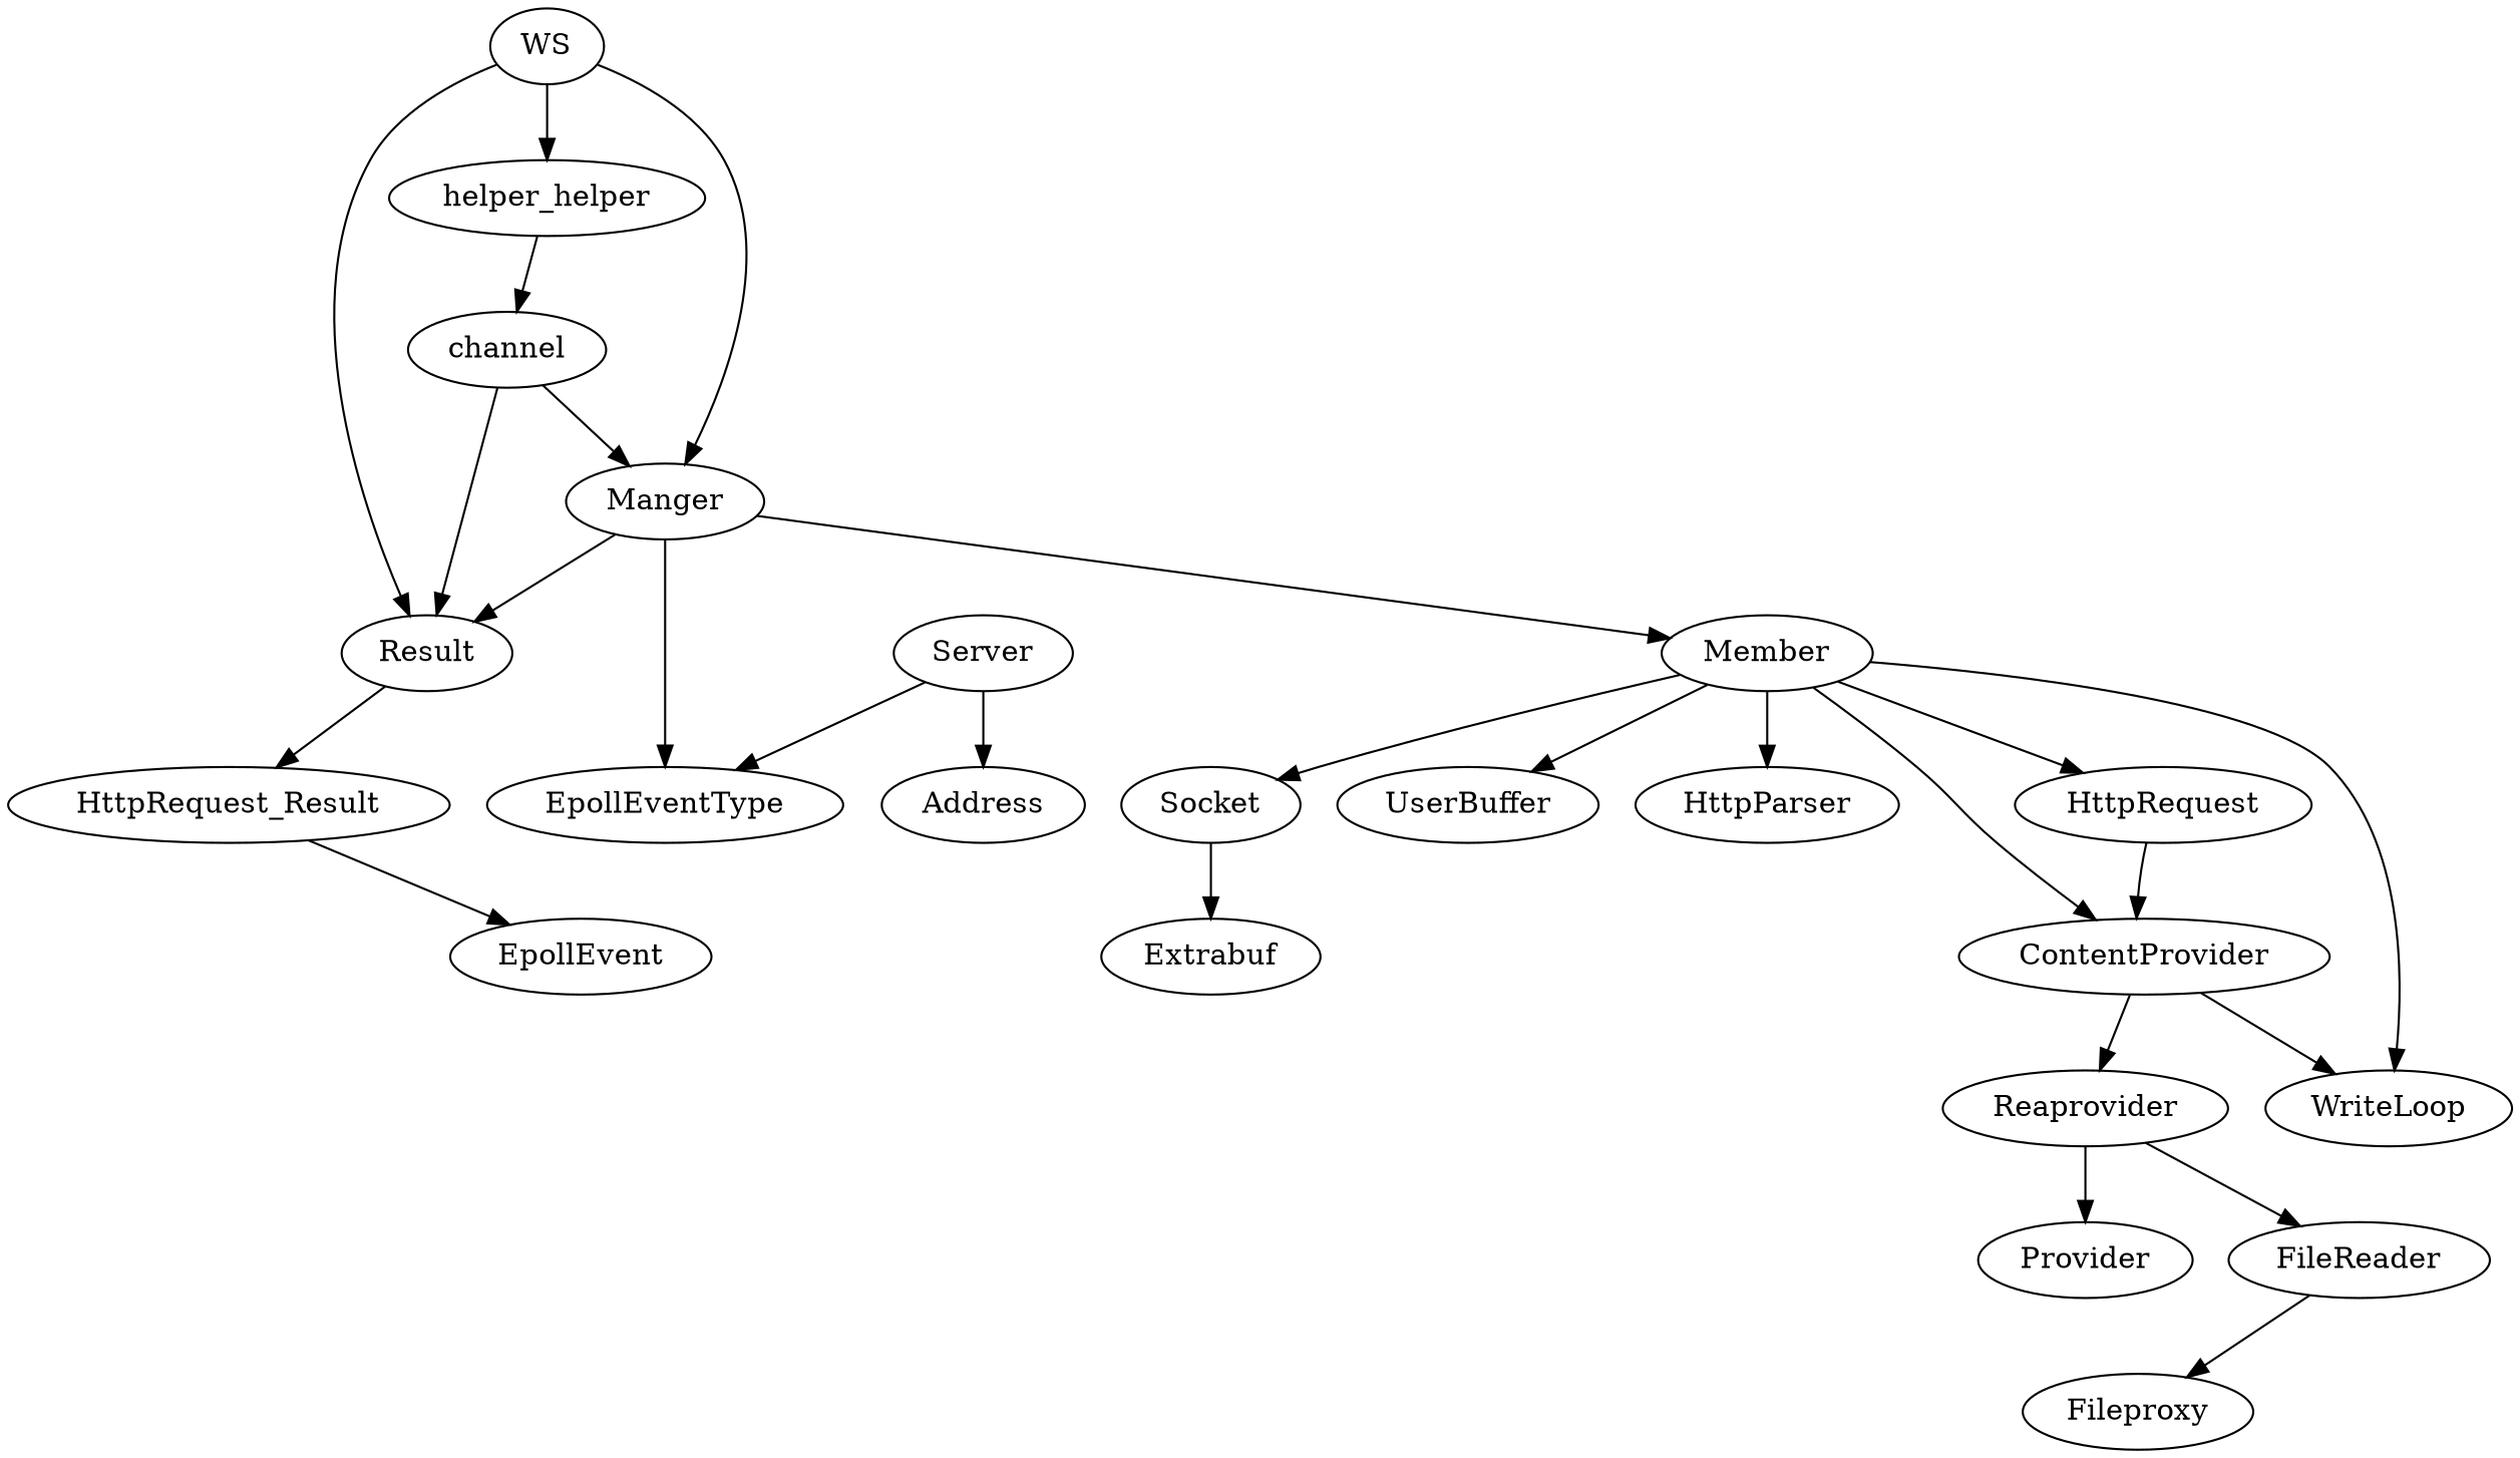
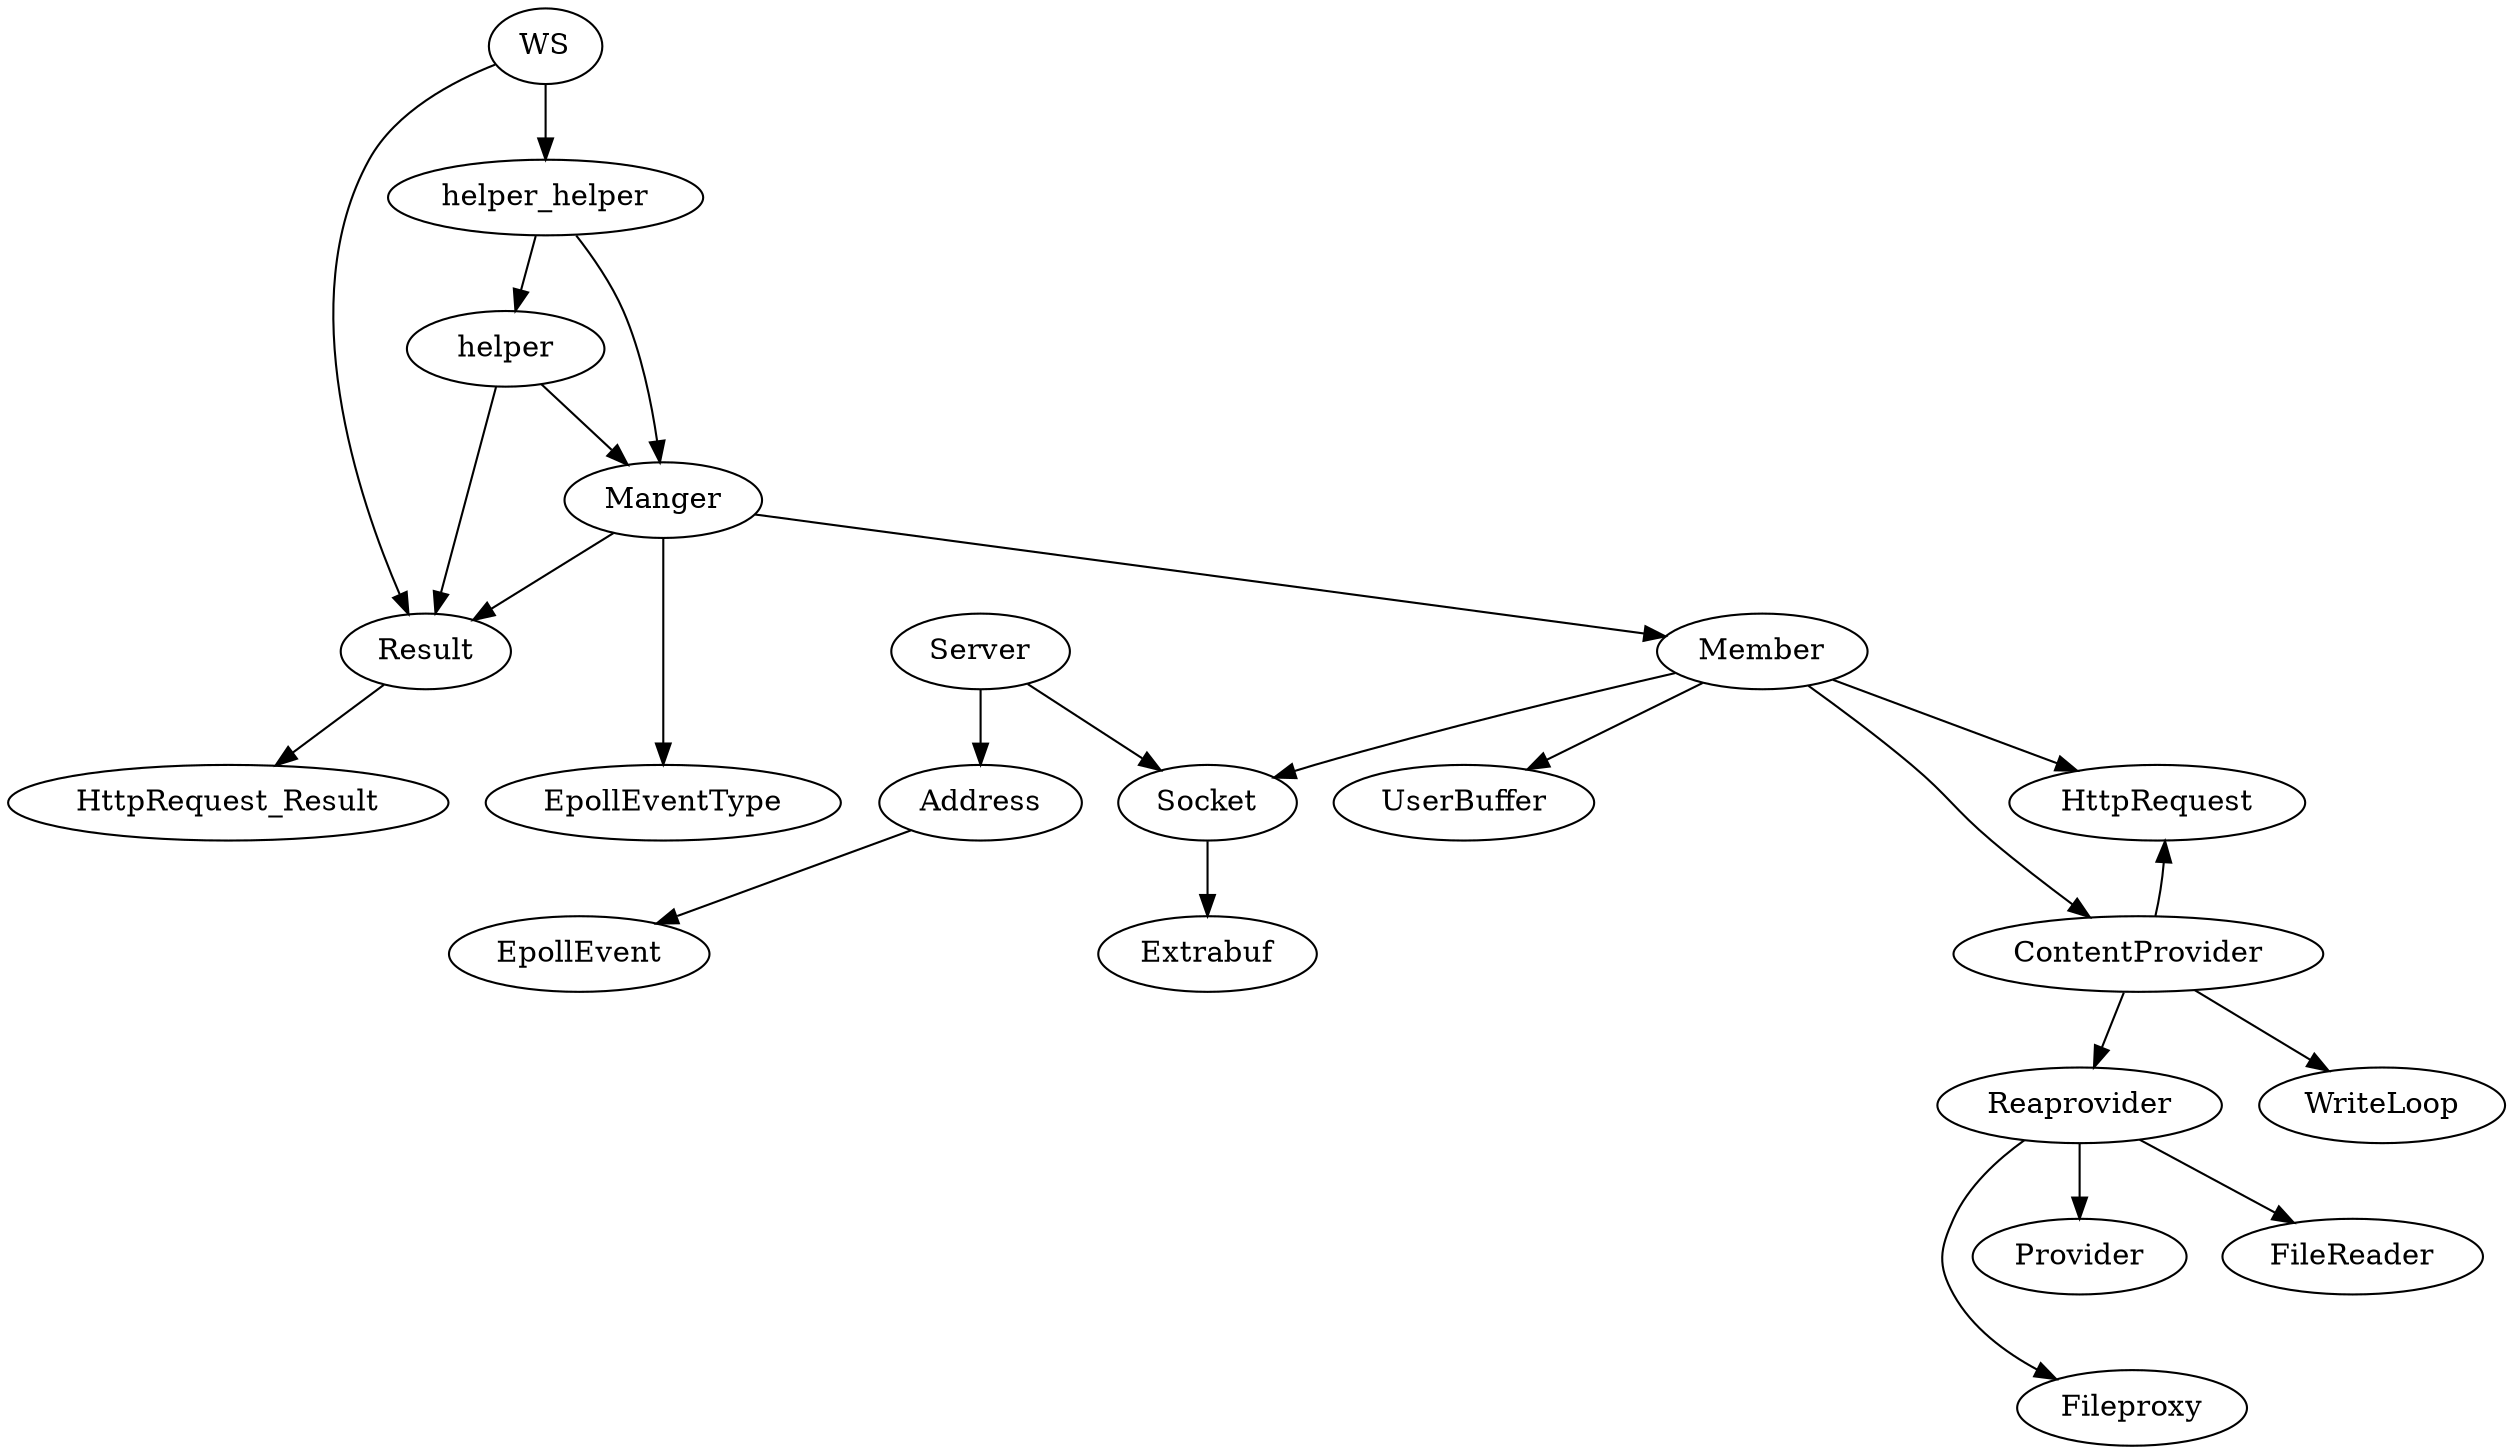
  digraph {
    n1 [label=helper_helper]
    WS
    Manger
    n4 [label=Result]
-   channel
+   channel [label=helper]
    Server
    Socket
    Address
    Member
    EpollEventType
    n11 [label=HttpRequest_Result]
    Extrabuf
-   HttpParser
    HttpRequest
    WriteLoop
    ContentProvider
    UserBuffer
    EpollEvent
    Reaprovider
    FileReader
    Provider
    Fileproxy
    n1 -> channel
    WS -> n1
-   WS -> Manger
+   n1 -> Manger
    WS -> n4
    Manger -> n4
    Manger -> Member
    Manger -> EpollEventType
    n4 -> n11
    channel -> Manger
    channel -> n4
-   Server -> EpollEventType
+   Server -> Socket
    Server -> Address
    Socket -> Extrabuf
    Member -> Socket
-   Member -> HttpParser
    Member -> HttpRequest
-   Member -> WriteLoop
    Member -> ContentProvider
    Member -> UserBuffer
-   n11 -> EpollEvent
-   HttpRequest -> ContentProvider
+   Address -> EpollEvent
+   ContentProvider -> HttpRequest
    ContentProvider -> WriteLoop
    ContentProvider -> Reaprovider
    Reaprovider -> FileReader
    Reaprovider -> Provider
-   FileReader -> Fileproxy
+   Reaprovider -> Fileproxy
  }
